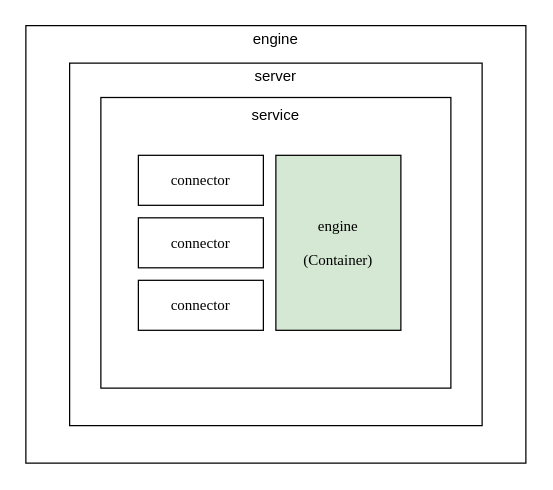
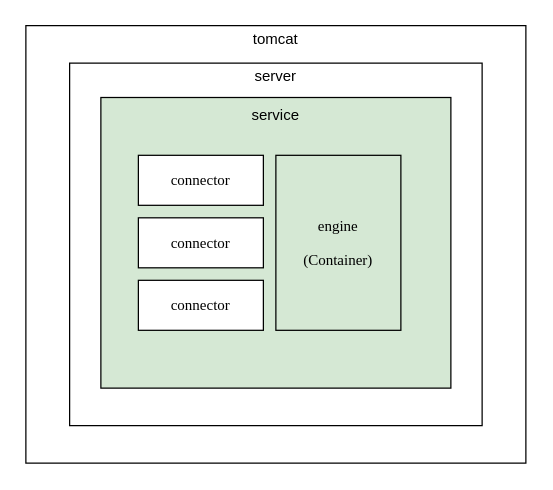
  <mxCell id="0" />
  <mxCell id="1" parent="0" />
- <mxCell id="2" value="engine" style="rounded=0;whiteSpace=wrap;html=1;labelPosition=center;verticalLabelPosition=top;align=center;verticalAlign=bottom;spacingBottom=-20;" vertex="1" parent="1"><mxGeometry x="20" y="20" width="400" height="350" as="geometry" /></mxCell>
+ <mxCell id="2" value="tomcat" style="rounded=0;whiteSpace=wrap;html=1;labelPosition=center;verticalLabelPosition=top;align=center;verticalAlign=bottom;spacingBottom=-20;" vertex="1" parent="1"><mxGeometry x="20" y="20" width="400" height="350" as="geometry" /></mxCell>
  <mxCell id="3" value="server" style="rounded=0;whiteSpace=wrap;html=1;labelPosition=center;verticalLabelPosition=top;align=center;verticalAlign=bottom;spacingBottom=-20;" vertex="1" parent="1"><mxGeometry x="55" y="50" width="330" height="290" as="geometry" /></mxCell>
- <mxCell id="4" value="service" style="rounded=0;whiteSpace=wrap;html=1;spacingBottom=-20;verticalAlign=top;" vertex="1" parent="1"><mxGeometry x="80" y="77.5" width="280" height="232.5" as="geometry" /></mxCell>
+ <mxCell id="4" value="service" style="rounded=0;whiteSpace=wrap;html=1;spacingBottom=-20;verticalAlign=top;fillColor=#d5e8d4;" vertex="1" parent="1"><mxGeometry x="80" y="77.5" width="280" height="232.5" as="geometry" /></mxCell>
  <mxCell id="5" value="&lt;pre style=&quot;font-family: &amp;#34;consolas&amp;#34; ; font-size: 9pt&quot;&gt;engine&lt;/pre&gt;&lt;pre style=&quot;font-family: &amp;#34;consolas&amp;#34; ; font-size: 9pt&quot;&gt;(Container)&lt;/pre&gt;" style="rounded=0;whiteSpace=wrap;html=1;spacingBottom=0;labelPosition=center;verticalLabelPosition=middle;align=center;verticalAlign=middle;horizontal=1;fillColor=#d5e8d4;" vertex="1" parent="1"><mxGeometry x="220" y="123.75" width="100" height="140" as="geometry" /></mxCell>
  <mxCell id="6" value="&lt;pre style=&quot;font-family: &amp;#34;consolas&amp;#34; ; font-size: 9pt&quot;&gt;connector&lt;/pre&gt;" style="rounded=0;whiteSpace=wrap;html=1;" vertex="1" parent="1"><mxGeometry x="110" y="173.75" width="100" height="40" as="geometry" /></mxCell>
  <mxCell id="7" value="&lt;pre style=&quot;font-family: &amp;#34;consolas&amp;#34; ; font-size: 9pt&quot;&gt;connector&lt;/pre&gt;" style="rounded=0;whiteSpace=wrap;html=1;" vertex="1" parent="1"><mxGeometry x="110" y="123.75" width="100" height="40" as="geometry" /></mxCell>
  <mxCell id="8" value="&lt;pre style=&quot;font-family: &amp;#34;consolas&amp;#34; ; font-size: 9pt&quot;&gt;connector&lt;/pre&gt;" style="rounded=0;whiteSpace=wrap;html=1;" vertex="1" parent="1"><mxGeometry x="110" y="223.75" width="100" height="40" as="geometry" /></mxCell>
